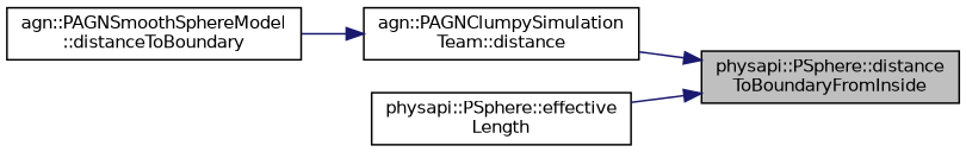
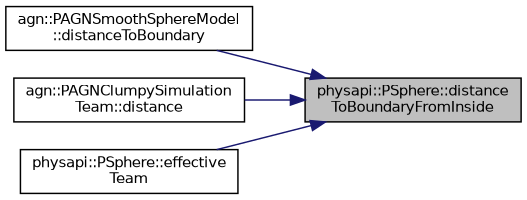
  digraph {
    rankdir=RL
    node [color=black fillcolor=white fontname=Helvetica fontsize=10 shape=record style=filled]
    edge [color=midnightblue dir=back fontname=Helvetica fontsize=10 labelfontname=Helvetica labelfontsize=10 style=solid]
    n1 [fillcolor=grey75 fontcolor=black height=0.2 label="physapi::PSphere::distance\lToBoundaryFromInside" width=0.4]
    n2 [height=0.2 label="agn::PAGNSmoothSphereModel\l::distanceToBoundary" width=0.4]
    n3 [height=0.2 label="agn::PAGNClumpySimulation\lTeam::distance" width=0.4]
-   n4 [height=0.2 label="physapi::PSphere::effective\lLength" width=0.4]
-   n3 -> n2
+   n4 [height=0.2 label="physapi::PSphere::effective\lTeam" width=0.4]
+   n1 -> n2
    n1 -> n3
    n1 -> n4
  }
